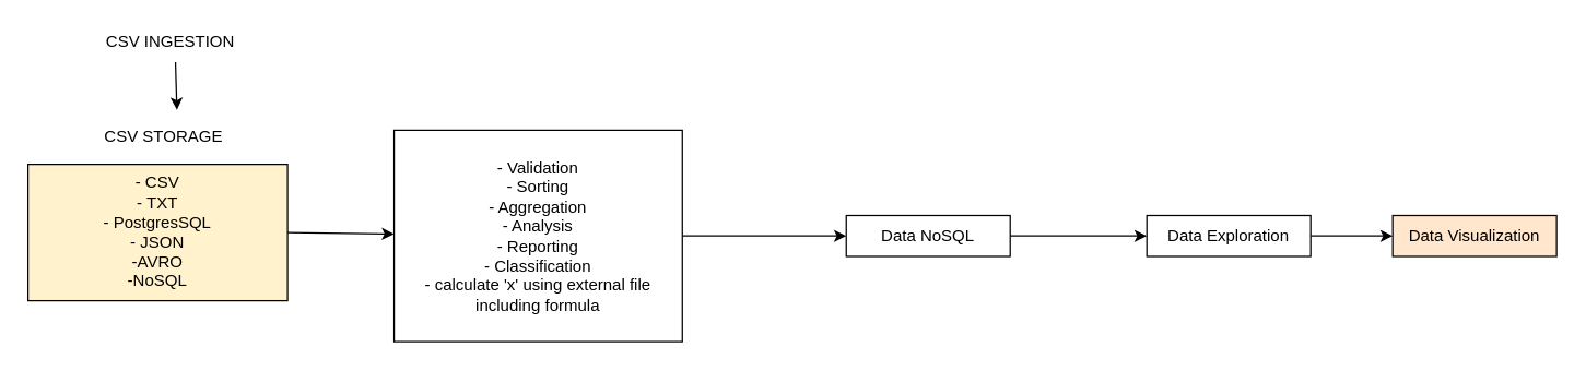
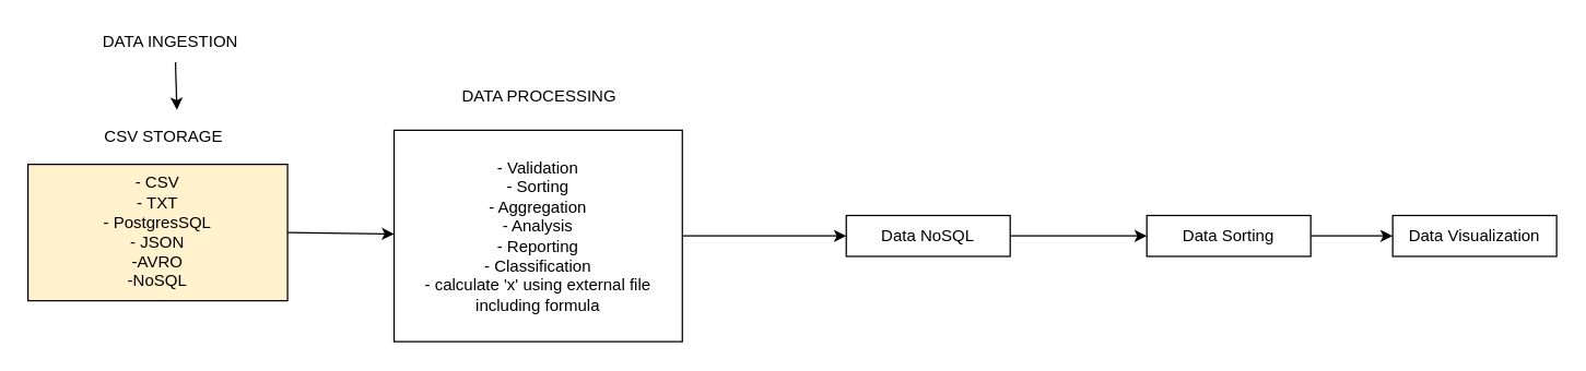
  <mxCell id="0" />
  <mxCell id="1" parent="0" />
  <mxCell id="2" value="- CSV&lt;br&gt;- TXT&lt;br&gt;- PostgresSQL&lt;br&gt;- JSON&lt;br&gt;-AVRO&lt;br&gt;-NoSQL" style="rounded=0;whiteSpace=wrap;html=1;fillColor=#fff2cc;" vertex="1" parent="1"><mxGeometry x="20" y="120" width="190" height="100" as="geometry" /></mxCell>
  <mxCell id="3" value="CSV STORAGE" style="text;html=1;align=center;verticalAlign=middle;resizable=0;points=[];autosize=1;strokeColor=none;fillColor=none;" vertex="1" parent="1"><mxGeometry x="64" y="90" width="110" height="20" as="geometry" /></mxCell>
  <mxCell id="4" style="edgeStyle=orthogonalEdgeStyle;rounded=0;orthogonalLoop=1;jettySize=auto;html=1;" edge="1" parent="1" source="5"><mxGeometry relative="1" as="geometry"><mxPoint x="619" y="172.5" as="targetPoint" /></mxGeometry></mxCell>
  <mxCell id="5" value="- Validation&lt;br&gt;- Sorting&lt;br&gt;- Aggregation&lt;br&gt;- Analysis&lt;br&gt;- Reporting&lt;br&gt;- Classification&lt;br&gt;- calculate 'x' using external file including formula&lt;br&gt;" style="rounded=0;whiteSpace=wrap;html=1;" vertex="1" parent="1"><mxGeometry x="288" y="95" width="211" height="155" as="geometry" /></mxCell>
  <mxCell id="6" value="" style="endArrow=classic;html=1;rounded=0;exitX=1;exitY=0.5;exitDx=0;exitDy=0;" edge="1" parent="1" source="2" target="5"><mxGeometry width="50" height="50" relative="1" as="geometry"><mxPoint x="319" y="190" as="sourcePoint" /><mxPoint x="369" y="140" as="targetPoint" /></mxGeometry></mxCell>
- <mxCell id="7" value="CSV INGESTION" style="text;html=1;align=center;verticalAlign=middle;resizable=0;points=[];autosize=1;strokeColor=none;fillColor=none;" vertex="1" parent="1"><mxGeometry x="69" y="20" width="110" height="20" as="geometry" /></mxCell>
+ <mxCell id="7" value="DATA INGESTION" style="text;html=1;align=center;verticalAlign=middle;resizable=0;points=[];autosize=1;strokeColor=none;fillColor=none;" vertex="1" parent="1"><mxGeometry x="69" y="20" width="110" height="20" as="geometry" /></mxCell>
+ <mxCell id="8" value="DATA PROCESSING" style="text;html=1;align=center;verticalAlign=middle;resizable=0;points=[];autosize=1;strokeColor=none;fillColor=none;" vertex="1" parent="1"><mxGeometry x="328.5" y="60" width="130" height="20" as="geometry" /></mxCell>
  <mxCell id="9" style="edgeStyle=orthogonalEdgeStyle;rounded=0;orthogonalLoop=1;jettySize=auto;html=1;" edge="1" parent="1" source="10"><mxGeometry relative="1" as="geometry"><mxPoint x="839" y="172.5" as="targetPoint" /></mxGeometry></mxCell>
  <mxCell id="10" value="Data NoSQL" style="rounded=0;whiteSpace=wrap;html=1;" vertex="1" parent="1"><mxGeometry x="619" y="157.5" width="120" height="30" as="geometry" /></mxCell>
  <mxCell id="11" style="edgeStyle=orthogonalEdgeStyle;rounded=0;orthogonalLoop=1;jettySize=auto;html=1;exitX=0.5;exitY=1;exitDx=0;exitDy=0;" edge="1" parent="1" source="10" target="10"><mxGeometry relative="1" as="geometry" /></mxCell>
  <mxCell id="12" style="edgeStyle=orthogonalEdgeStyle;rounded=0;orthogonalLoop=1;jettySize=auto;html=1;" edge="1" parent="1" source="13"><mxGeometry relative="1" as="geometry"><mxPoint x="1019" y="172.5" as="targetPoint" /></mxGeometry></mxCell>
- <mxCell id="13" value="Data Exploration" style="rounded=0;whiteSpace=wrap;html=1;" vertex="1" parent="1"><mxGeometry x="839" y="157.5" width="120" height="30" as="geometry" /></mxCell>
- <mxCell id="14" value="Data Visualization" style="rounded=0;whiteSpace=wrap;html=1;fillColor=#ffe6cc;" vertex="1" parent="1"><mxGeometry x="1019" y="157.5" width="120" height="30" as="geometry" /></mxCell>
+ <mxCell id="13" value="Data Sorting" style="rounded=0;whiteSpace=wrap;html=1;" vertex="1" parent="1"><mxGeometry x="839" y="157.5" width="120" height="30" as="geometry" /></mxCell>
+ <mxCell id="14" value="Data Visualization" style="rounded=0;whiteSpace=wrap;html=1;" vertex="1" parent="1"><mxGeometry x="1019" y="157.5" width="120" height="30" as="geometry" /></mxCell>
  <mxCell id="15" value="" style="endArrow=classic;html=1;rounded=0;exitX=0.536;exitY=1.257;exitDx=0;exitDy=0;exitPerimeter=0;" edge="1" parent="1" source="7"><mxGeometry width="50" height="50" relative="1" as="geometry"><mxPoint x="249" y="70" as="sourcePoint" /><mxPoint x="129" y="80" as="targetPoint" /></mxGeometry></mxCell>
